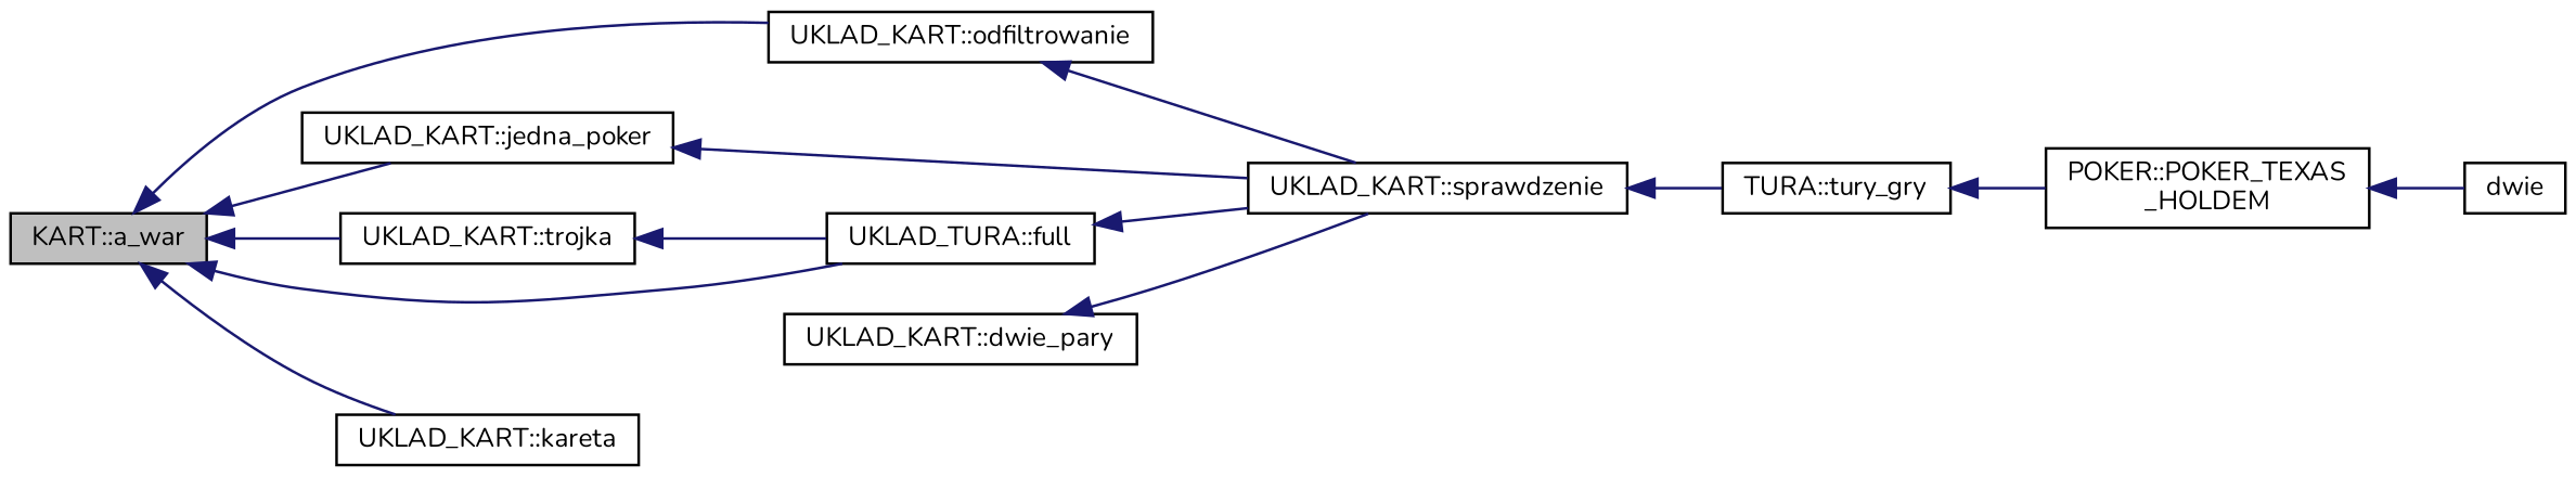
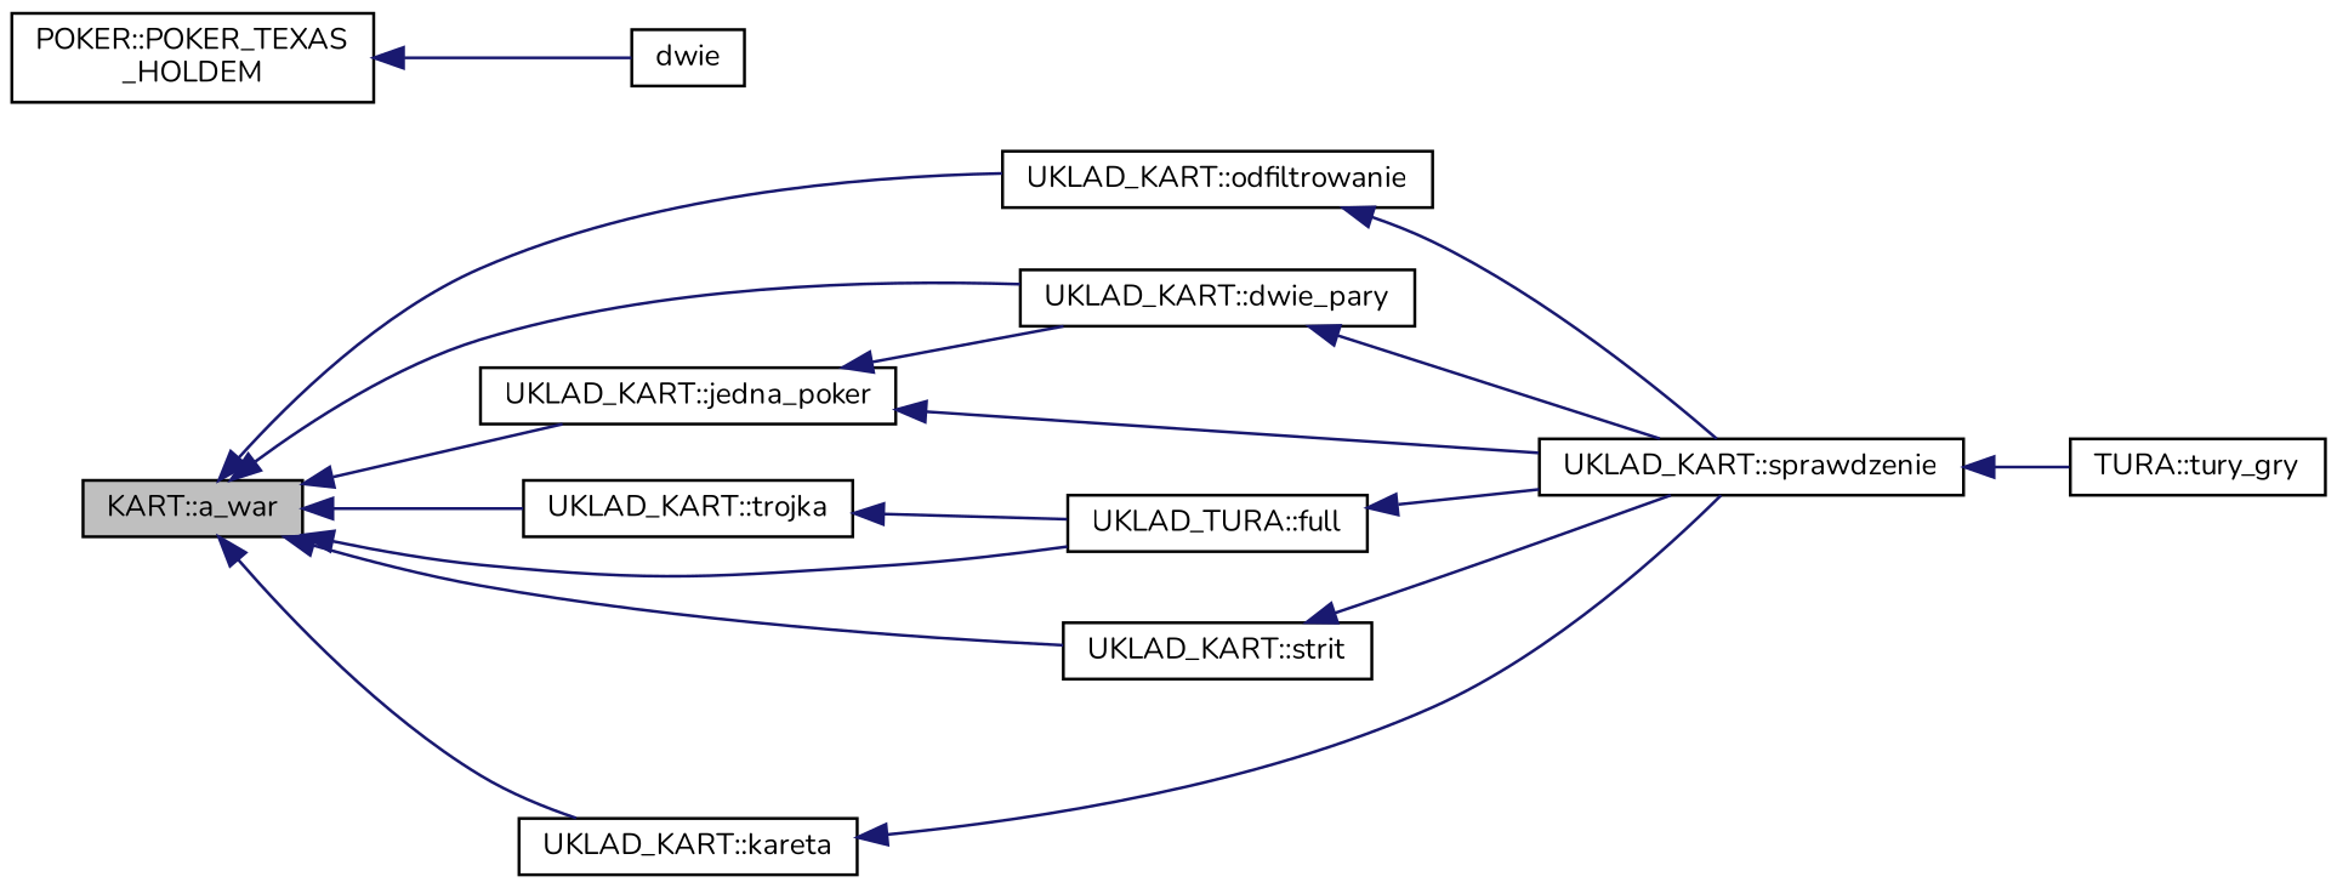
  digraph {
    fontname=Nunito
    rankdir=LR
    node [color=black fillcolor=white fontname=Nunito fontsize=10 shape=record style=filled]
    edge [color=midnightblue dir=back fontname=Nunito fontsize=10 labelfontname=Helvetica labelfontsize=10 style=solid]
    n1 [fillcolor=grey75 fontcolor=black height=0.2 label="KART::a_war" width=0.4]
    n2 [height=0.2 label="UKLAD_KART::odfiltrowanie" width=0.4]
    n3 [height=0.2 label="UKLAD_KART::jedna_poker" width=0.4]
    n4 [height=0.2 label="UKLAD_KART::dwie_pary" width=0.4]
    n5 [height=0.2 label="UKLAD_KART::trojka" width=0.4]
    n6 [height=0.2 label="UKLAD_TURA::full" width=0.4]
+   n7 [height=0.2 label="UKLAD_KART::strit" width=0.4]
    n8 [height=0.2 label="UKLAD_KART::kareta" width=0.4]
    n9 [height=0.2 label="UKLAD_KART::sprawdzenie" width=0.4]
    n10 [height=0.2 label="TURA::tury_gry" width=0.4]
    n11 [height=0.2 label="POKER::POKER_TEXAS\l_HOLDEM" width=0.4]
    n12 [height=0.2 label=dwie width=0.4]
    n1 -> n2
    n1 -> n3
+   n1 -> n4
    n1 -> n5
    n1 -> n6
+   n1 -> n7
    n1 -> n8
    n2 -> n9
+   n3 -> n4
    n3 -> n9
    n4 -> n9
    n5 -> n6
    n6 -> n9
+   n7 -> n9
+   n8 -> n9
    n9 -> n10
-   n10 -> n11
    n11 -> n12
  }
